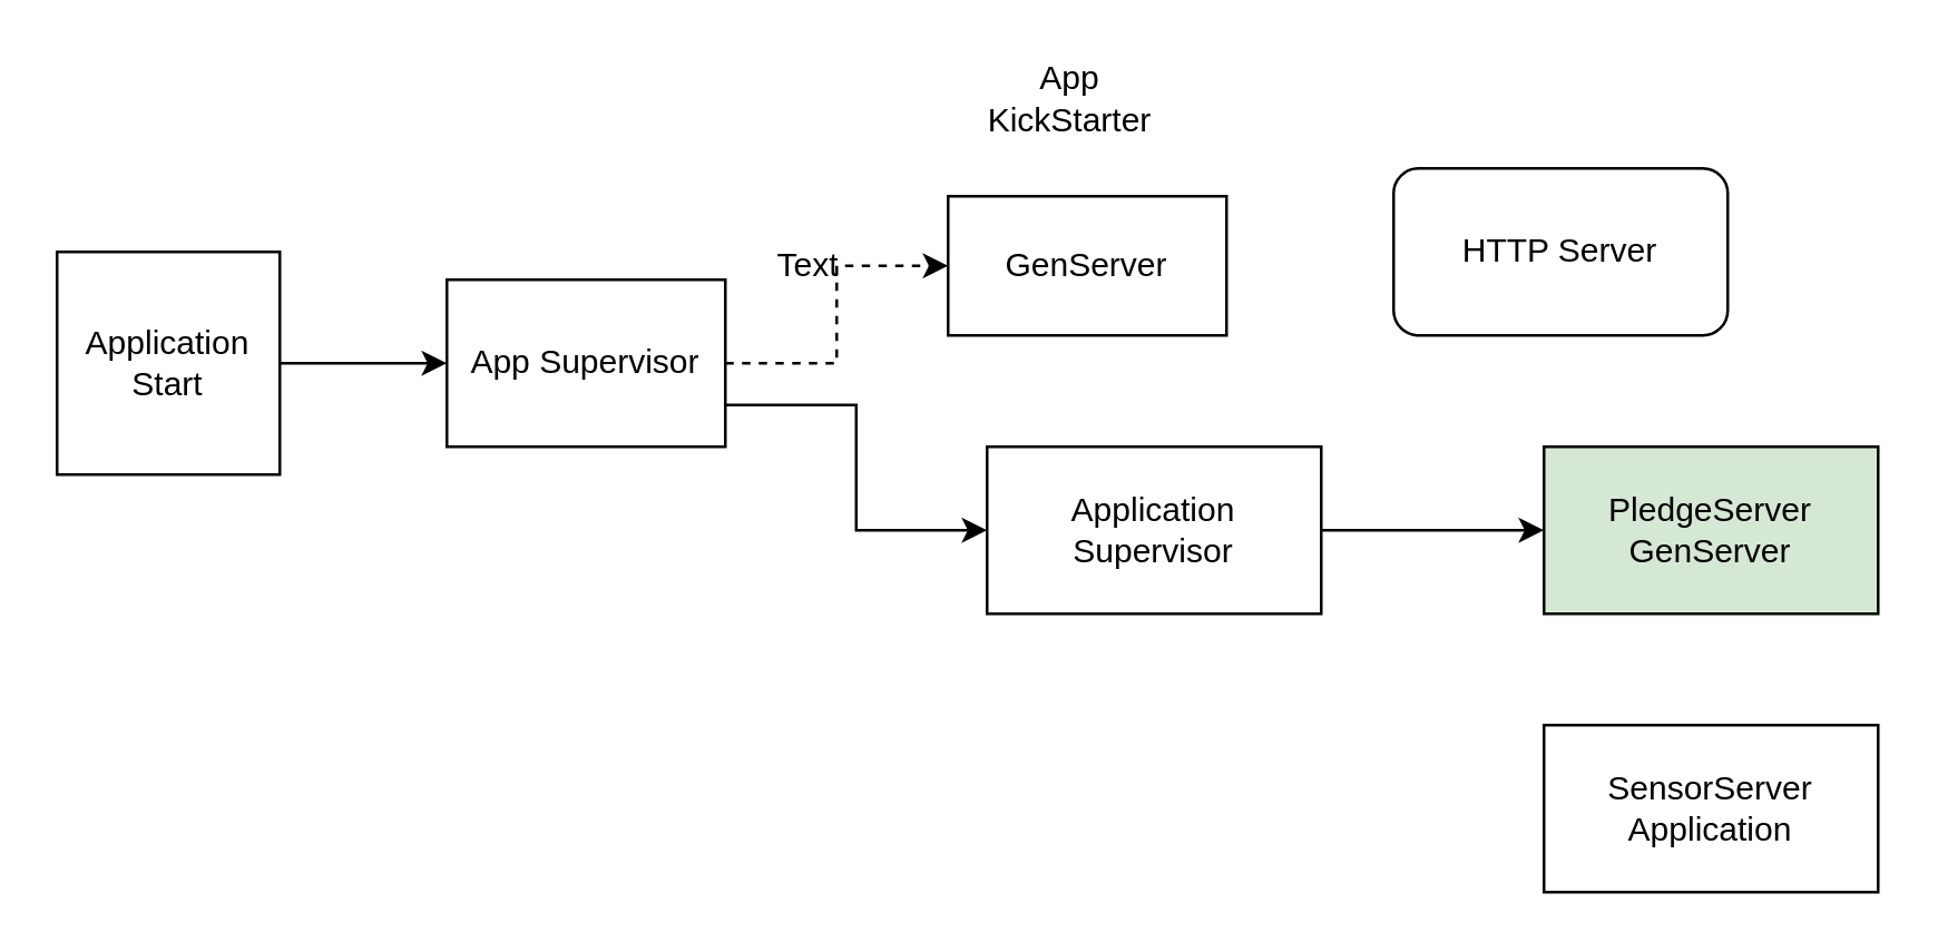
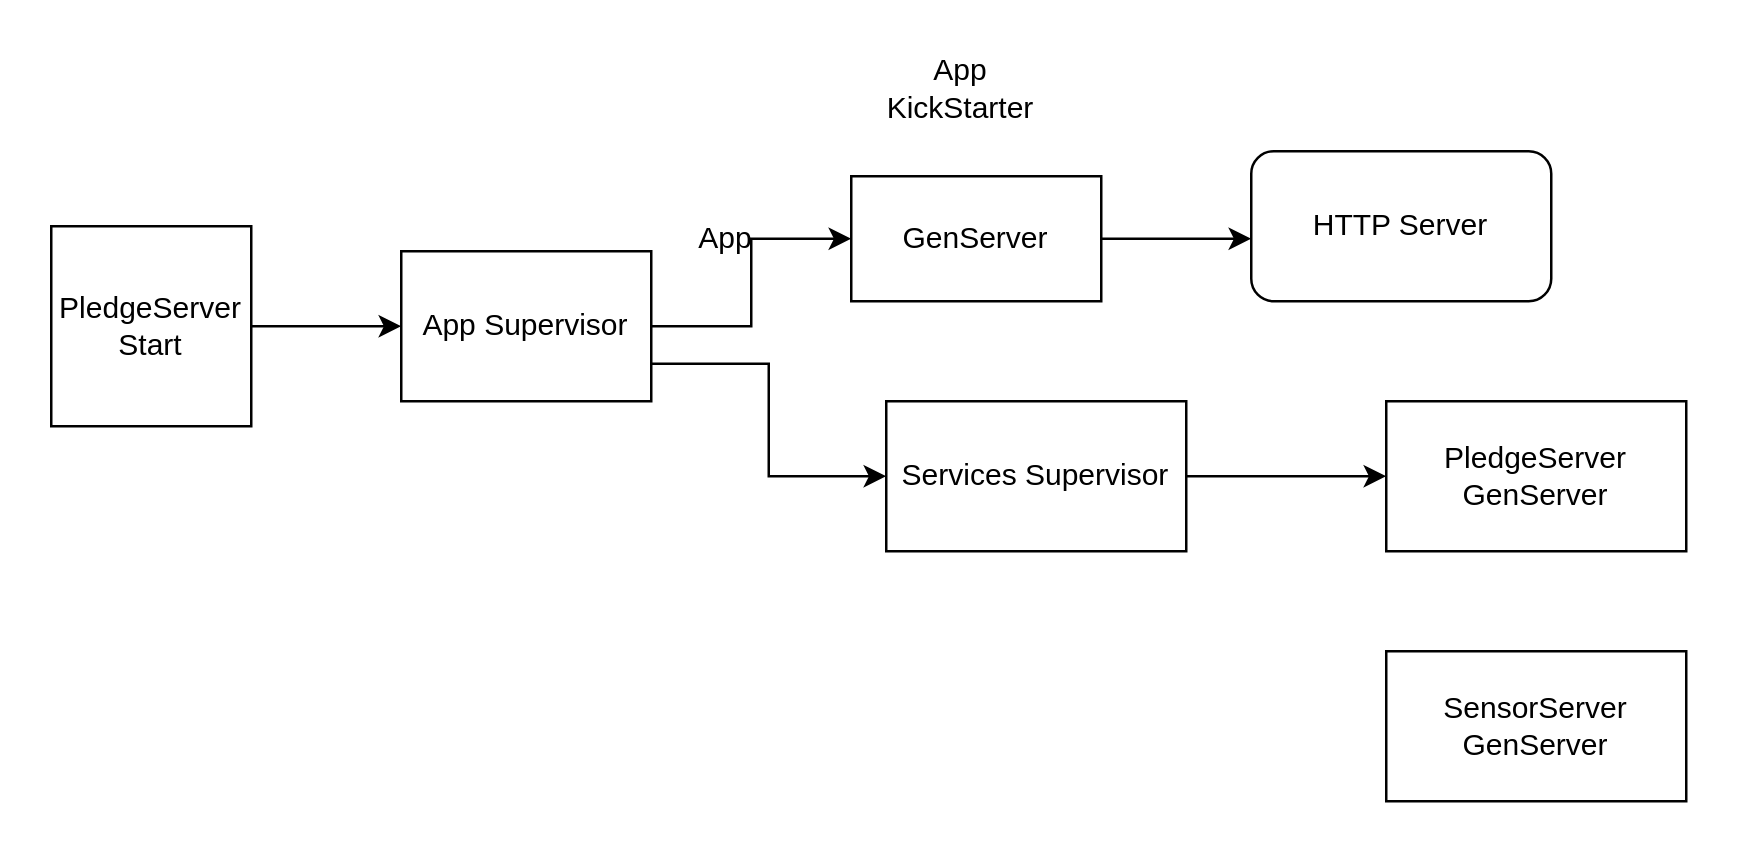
  <mxCell id="0" />
  <mxCell id="1" parent="0" />
  <mxCell id="2" style="edgeStyle=orthogonalEdgeStyle;rounded=0;orthogonalLoop=1;jettySize=auto;html=1;" edge="1" parent="1" source="3"><mxGeometry relative="1" as="geometry"><mxPoint x="160" y="130" as="targetPoint" /></mxGeometry></mxCell>
- <mxCell id="3" value="Application&lt;br&gt;Start" style="whiteSpace=wrap;html=1;aspect=fixed;" vertex="1" parent="1"><mxGeometry x="20" y="90" width="80" height="80" as="geometry" /></mxCell>
- <mxCell id="4" value="" style="edgeStyle=orthogonalEdgeStyle;rounded=0;orthogonalLoop=1;jettySize=auto;html=1;dashed=1;" edge="1" parent="1" source="6" target="8"><mxGeometry relative="1" as="geometry" /></mxCell>
+ <mxCell id="3" value="PledgeServer&lt;br&gt;Start" style="whiteSpace=wrap;html=1;aspect=fixed;" vertex="1" parent="1"><mxGeometry x="20" y="90" width="80" height="80" as="geometry" /></mxCell>
+ <mxCell id="4" value="" style="edgeStyle=orthogonalEdgeStyle;rounded=0;orthogonalLoop=1;jettySize=auto;html=1;" edge="1" parent="1" source="6" target="8"><mxGeometry relative="1" as="geometry" /></mxCell>
  <mxCell id="5" style="edgeStyle=orthogonalEdgeStyle;rounded=0;orthogonalLoop=1;jettySize=auto;html=1;exitX=1;exitY=0.75;exitDx=0;exitDy=0;entryX=0;entryY=0.5;entryDx=0;entryDy=0;" edge="1" parent="1" source="6" target="13"><mxGeometry relative="1" as="geometry" /></mxCell>
  <mxCell id="6" value="App Supervisor" style="whiteSpace=wrap;html=1;" vertex="1" parent="1"><mxGeometry x="160" y="100" width="100" height="60" as="geometry" /></mxCell>
+ <mxCell id="7" value="" style="edgeStyle=orthogonalEdgeStyle;rounded=0;orthogonalLoop=1;jettySize=auto;html=1;" edge="1" parent="1" source="8" target="10"><mxGeometry relative="1" as="geometry"><Array as="points"><mxPoint x="480" y="95" /><mxPoint x="480" y="95" /></Array></mxGeometry></mxCell>
  <mxCell id="8" value="GenServer" style="whiteSpace=wrap;html=1;" vertex="1" parent="1"><mxGeometry x="340" y="70" width="100" height="50" as="geometry" /></mxCell>
  <mxCell id="9" value="App KickStarter" style="text;html=1;strokeColor=none;fillColor=none;align=center;verticalAlign=middle;whiteSpace=wrap;rounded=0;" vertex="1" parent="1"><mxGeometry x="354" y="20" width="60" height="30" as="geometry" /></mxCell>
  <mxCell id="10" value="HTTP Server" style="rounded=1;whiteSpace=wrap;html=1;" vertex="1" parent="1"><mxGeometry x="500" y="60" width="120" height="60" as="geometry" /></mxCell>
- <mxCell id="11" value="Text" style="text;html=1;strokeColor=none;fillColor=none;align=center;verticalAlign=middle;whiteSpace=wrap;rounded=0;" vertex="1" parent="1"><mxGeometry x="260" y="80" width="60" height="30" as="geometry" /></mxCell>
+ <mxCell id="11" value="App" style="text;html=1;strokeColor=none;fillColor=none;align=center;verticalAlign=middle;whiteSpace=wrap;rounded=0;" vertex="1" parent="1"><mxGeometry x="260" y="80" width="60" height="30" as="geometry" /></mxCell>
  <mxCell id="12" value="" style="edgeStyle=orthogonalEdgeStyle;rounded=0;orthogonalLoop=1;jettySize=auto;html=1;" edge="1" parent="1" source="13" target="14"><mxGeometry relative="1" as="geometry" /></mxCell>
- <mxCell id="13" value="Application Supervisor" style="whiteSpace=wrap;html=1;" vertex="1" parent="1"><mxGeometry x="354" y="160" width="120" height="60" as="geometry" /></mxCell>
- <mxCell id="14" value="PledgeServer&lt;br&gt;GenServer" style="whiteSpace=wrap;html=1;fillColor=#d5e8d4;" vertex="1" parent="1"><mxGeometry x="554" y="160" width="120" height="60" as="geometry" /></mxCell>
- <mxCell id="15" value="SensorServer&lt;br&gt;Application" style="rounded=0;whiteSpace=wrap;html=1;" vertex="1" parent="1"><mxGeometry x="554" y="260" width="120" height="60" as="geometry" /></mxCell>
+ <mxCell id="13" value="Services Supervisor" style="whiteSpace=wrap;html=1;" vertex="1" parent="1"><mxGeometry x="354" y="160" width="120" height="60" as="geometry" /></mxCell>
+ <mxCell id="14" value="PledgeServer&lt;br&gt;GenServer" style="whiteSpace=wrap;html=1;" vertex="1" parent="1"><mxGeometry x="554" y="160" width="120" height="60" as="geometry" /></mxCell>
+ <mxCell id="15" value="SensorServer&lt;br&gt;GenServer" style="rounded=0;whiteSpace=wrap;html=1;" vertex="1" parent="1"><mxGeometry x="554" y="260" width="120" height="60" as="geometry" /></mxCell>
